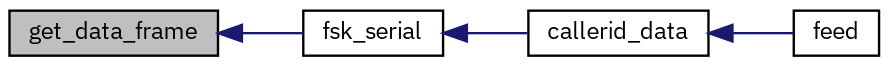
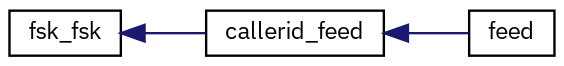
  digraph {
    fontname="IBM Plex Sans"
    rankdir=LR
    node [color=black fillcolor=white fontname="IBM Plex Sans" fontsize=10 shape=record style=filled]
    edge [color=midnightblue dir=back fontname="IBM Plex Sans" fontsize=10 labelfontname=Helvetica labelfontsize=10 style=solid]
-   n1 [fillcolor=grey75 fontcolor=black height=0.2 label=get_data_frame width=0.4]
-   n2 [height=0.2 label=fsk_serial width=0.4]
-   n3 [height=0.2 label=callerid_data width=0.4]
+   n2 [height=0.2 label=fsk_fsk width=0.4]
+   n3 [height=0.2 label=callerid_feed width=0.4]
    n4 [height=0.2 label=feed width=0.4]
-   n1 -> n2
    n2 -> n3
    n3 -> n4
  }
